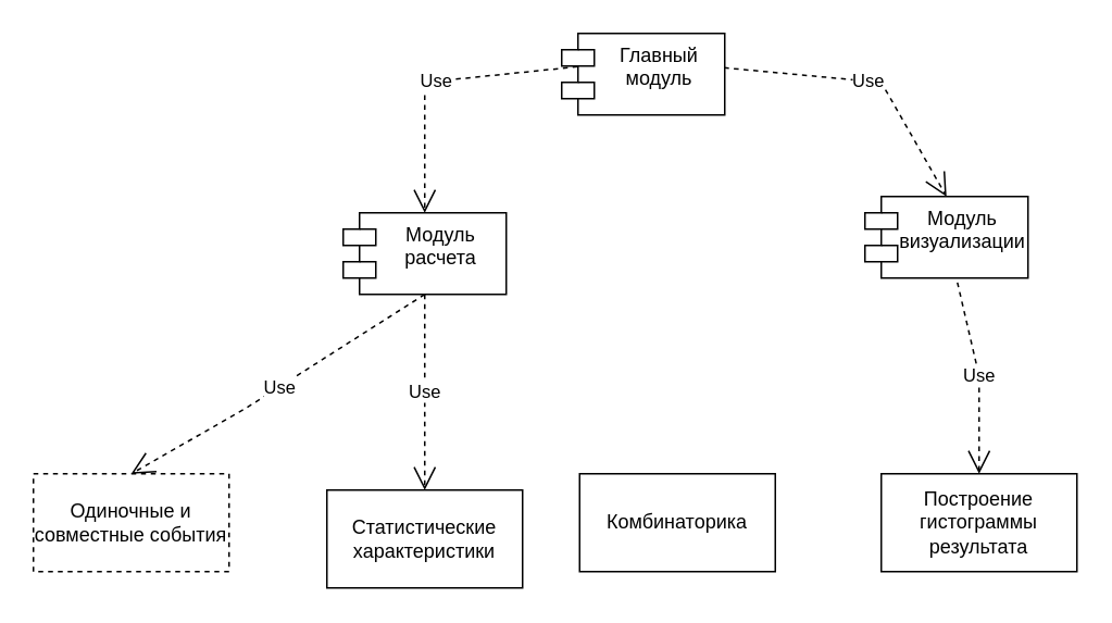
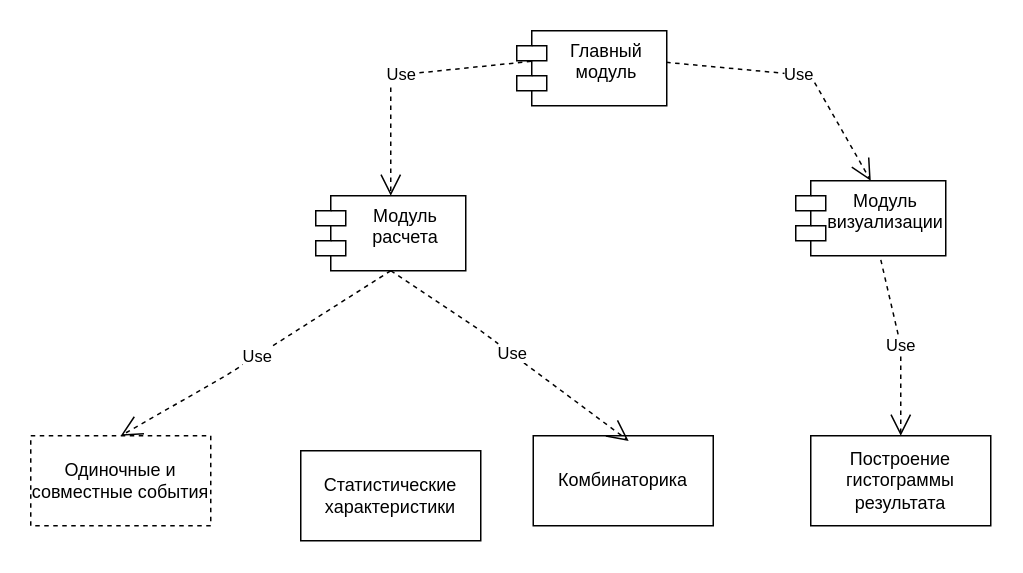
  <mxCell id="0" />
  <mxCell id="1" parent="0" />
  <mxCell id="2" value="Главный модуль" style="shape=module;align=left;spacingLeft=20;align=center;verticalAlign=top;whiteSpace=wrap;html=1;" vertex="1" parent="1"><mxGeometry x="344" y="20" width="100" height="50" as="geometry" /></mxCell>
  <mxCell id="3" value="Модуль расчета" style="shape=module;align=left;spacingLeft=20;align=center;verticalAlign=top;whiteSpace=wrap;html=1;" vertex="1" parent="1"><mxGeometry x="210" y="130" width="100" height="50" as="geometry" /></mxCell>
  <mxCell id="4" value="Модуль визуализации" style="shape=module;align=left;spacingLeft=20;align=center;verticalAlign=top;whiteSpace=wrap;html=1;" vertex="1" parent="1"><mxGeometry x="530" y="120" width="100" height="50" as="geometry" /></mxCell>
  <mxCell id="5" value="Use" style="endArrow=open;endSize=12;dashed=1;html=1;rounded=0;exitX=0.097;exitY=0.408;exitDx=0;exitDy=0;exitPerimeter=0;entryX=0.5;entryY=0;entryDx=0;entryDy=0;" edge="1" parent="1" source="2" target="3"><mxGeometry width="160" relative="1" as="geometry"><mxPoint x="210" y="270" as="sourcePoint" /><mxPoint x="370" y="270" as="targetPoint" /><Array as="points"><mxPoint x="260" y="50" /></Array></mxGeometry></mxCell>
  <mxCell id="6" value="Use" style="endArrow=open;endSize=12;dashed=1;html=1;rounded=0;exitX=0.996;exitY=0.421;exitDx=0;exitDy=0;entryX=0.5;entryY=0;entryDx=0;entryDy=0;exitPerimeter=0;" edge="1" parent="1" source="2" target="4"><mxGeometry width="160" relative="1" as="geometry"><mxPoint x="364" y="64" as="sourcePoint" /><mxPoint x="270" y="140" as="targetPoint" /><Array as="points"><mxPoint x="540" y="50" /></Array></mxGeometry></mxCell>
  <mxCell id="7" value="Одиночные и совместные события" style="rounded=0;whiteSpace=wrap;html=1;dashed=1;" vertex="1" parent="1"><mxGeometry x="20" y="290" width="120" height="60" as="geometry" /></mxCell>
  <mxCell id="8" value="Статистические характеристики" style="rounded=0;whiteSpace=wrap;html=1;" vertex="1" parent="1"><mxGeometry x="200" y="300" width="120" height="60" as="geometry" /></mxCell>
  <mxCell id="9" value="Комбинаторика" style="rounded=0;whiteSpace=wrap;html=1;" vertex="1" parent="1"><mxGeometry x="355" y="290" width="120" height="60" as="geometry" /></mxCell>
  <mxCell id="10" value="Use" style="endArrow=open;endSize=12;dashed=1;html=1;rounded=0;exitX=0.5;exitY=1;exitDx=0;exitDy=0;entryX=0.5;entryY=0;entryDx=0;entryDy=0;" edge="1" parent="1" source="3" target="7"><mxGeometry width="160" relative="1" as="geometry"><mxPoint x="364" y="60" as="sourcePoint" /><mxPoint x="270" y="140" as="targetPoint" /><Array as="points"><mxPoint x="150" y="250" /></Array></mxGeometry></mxCell>
- <mxCell id="11" value="Use" style="endArrow=open;endSize=12;dashed=1;html=1;rounded=0;exitX=0.5;exitY=1;exitDx=0;exitDy=0;entryX=0.5;entryY=0;entryDx=0;entryDy=0;" edge="1" parent="1" source="3" target="8"><mxGeometry width="160" relative="1" as="geometry"><mxPoint x="270" y="190" as="sourcePoint" /><mxPoint x="90" y="300" as="targetPoint" /><Array as="points"><mxPoint x="260" y="240" /></Array></mxGeometry></mxCell>
+ <mxCell id="12" value="Use" style="endArrow=open;endSize=12;dashed=1;html=1;rounded=0;exitX=0.5;exitY=1;exitDx=0;exitDy=0;entryX=0.53;entryY=0.057;entryDx=0;entryDy=0;entryPerimeter=0;" edge="1" parent="1" source="3" target="9"><mxGeometry width="160" relative="1" as="geometry"><mxPoint x="270" y="190" as="sourcePoint" /><mxPoint x="274" y="303" as="targetPoint" /><Array as="points"><mxPoint x="320" y="220" /></Array></mxGeometry></mxCell>
  <mxCell id="13" value="Построение гистограммы результата" style="rounded=0;whiteSpace=wrap;html=1;" vertex="1" parent="1"><mxGeometry x="540" y="290" width="120" height="60" as="geometry" /></mxCell>
  <mxCell id="14" value="Use" style="endArrow=open;endSize=12;dashed=1;html=1;rounded=0;exitX=0.567;exitY=1.054;exitDx=0;exitDy=0;entryX=0.5;entryY=0;entryDx=0;entryDy=0;exitPerimeter=0;" edge="1" parent="1" source="4" target="13"><mxGeometry width="160" relative="1" as="geometry"><mxPoint x="540" y="231" as="sourcePoint" /><mxPoint x="676" y="300" as="targetPoint" /><Array as="points"><mxPoint x="600" y="230" /></Array></mxGeometry></mxCell>
